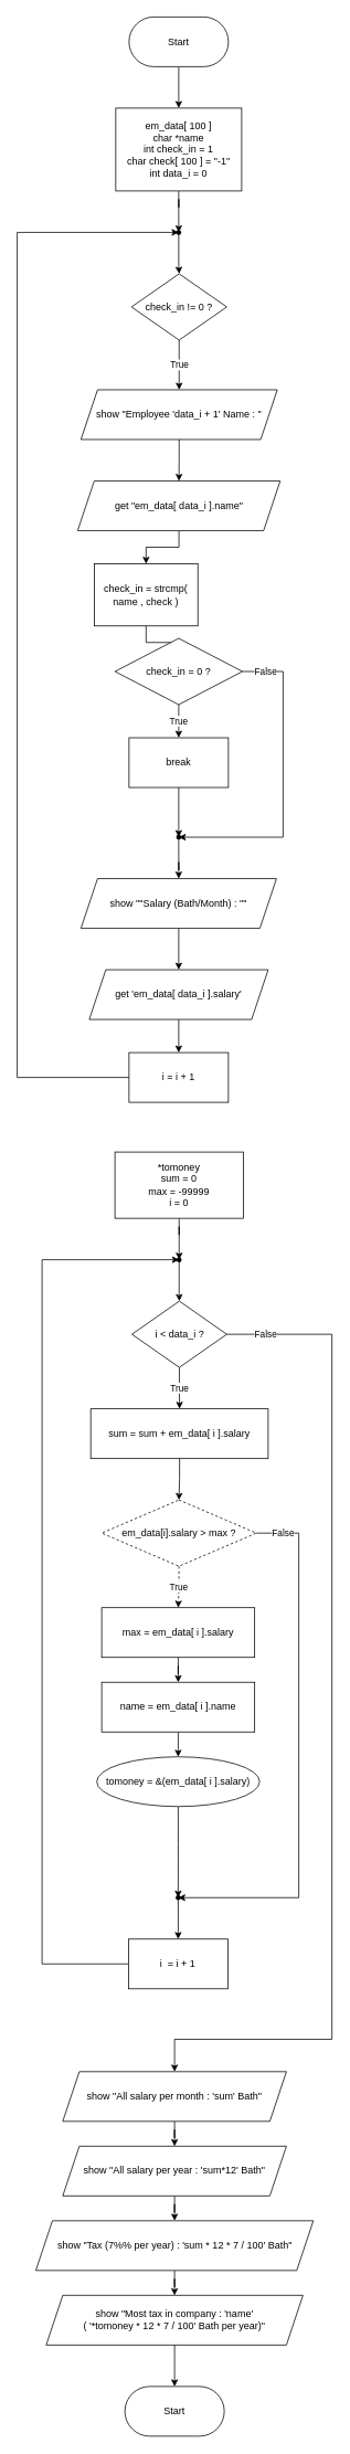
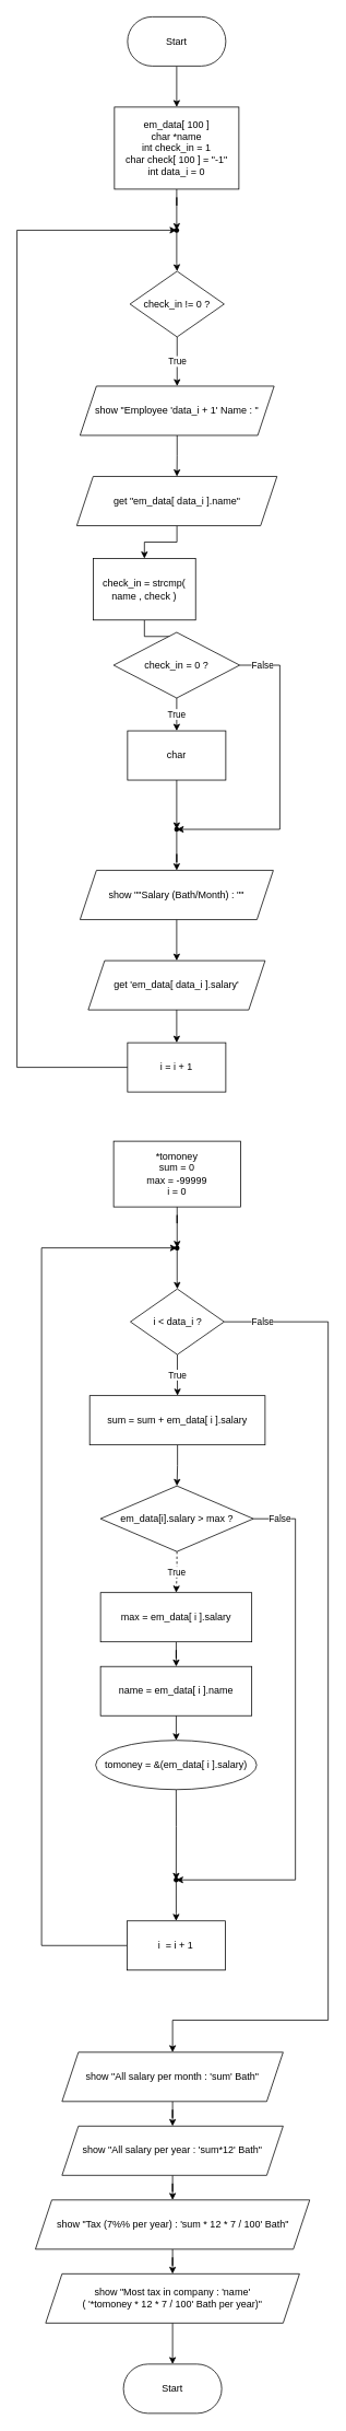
  <mxCell id="0" />
  <mxCell id="1" parent="0" />
  <mxCell id="2" style="edgeStyle=orthogonalEdgeStyle;rounded=0;orthogonalLoop=1;jettySize=auto;html=1;entryX=0.5;entryY=0;entryDx=0;entryDy=0;" parent="1" source="3" target="5" edge="1"><mxGeometry relative="1" as="geometry" /></mxCell>
  <mxCell id="3" value="Start" style="rounded=1;whiteSpace=wrap;html=1;arcSize=50;" parent="1" vertex="1"><mxGeometry x="155" y="20" width="120" height="60" as="geometry" /></mxCell>
  <mxCell id="4" value="" style="edgeStyle=orthogonalEdgeStyle;rounded=0;orthogonalLoop=1;jettySize=auto;html=1;" parent="1" source="5" target="9" edge="1"><mxGeometry relative="1" as="geometry" /></mxCell>
  <mxCell id="5" value="em_data[ 100 ] &lt;br&gt;char *name &lt;br&gt;int check_in = 1 &lt;br&gt;char check[ 100 ] = &quot;-1&quot;&lt;br&gt;int data_i = 0" style="rounded=0;whiteSpace=wrap;html=1;" parent="1" vertex="1"><mxGeometry x="139" y="130" width="152" height="100" as="geometry" /></mxCell>
  <mxCell id="6" value="True" style="edgeStyle=orthogonalEdgeStyle;rounded=0;orthogonalLoop=1;jettySize=auto;html=1;" parent="1" source="7" target="11" edge="1"><mxGeometry relative="1" as="geometry" /></mxCell>
  <mxCell id="7" value="check_in != 0 ?" style="rhombus;whiteSpace=wrap;html=1;" parent="1" vertex="1"><mxGeometry x="158" y="330" width="115" height="80" as="geometry" /></mxCell>
  <mxCell id="8" value="" style="edgeStyle=orthogonalEdgeStyle;rounded=0;orthogonalLoop=1;jettySize=auto;html=1;" parent="1" source="9" target="7" edge="1"><mxGeometry relative="1" as="geometry" /></mxCell>
  <mxCell id="9" value="" style="shape=waypoint;sketch=0;size=6;pointerEvents=1;points=[];fillColor=default;resizable=0;rotatable=0;perimeter=centerPerimeter;snapToPoint=1;rounded=0;" parent="1" vertex="1"><mxGeometry x="195" y="260" width="40" height="40" as="geometry" /></mxCell>
  <mxCell id="10" value="" style="edgeStyle=orthogonalEdgeStyle;rounded=0;orthogonalLoop=1;jettySize=auto;html=1;" parent="1" source="11" target="13" edge="1"><mxGeometry relative="1" as="geometry" /></mxCell>
  <mxCell id="11" value="show&amp;nbsp;&quot;Employee 'data_i + 1' Name : &quot;" style="shape=parallelogram;perimeter=parallelogramPerimeter;whiteSpace=wrap;html=1;fixedSize=1;" parent="1" vertex="1"><mxGeometry x="97" y="470" width="237" height="60" as="geometry" /></mxCell>
  <mxCell id="12" value="" style="edgeStyle=orthogonalEdgeStyle;rounded=0;orthogonalLoop=1;jettySize=auto;html=1;" parent="1" source="13" target="15" edge="1"><mxGeometry relative="1" as="geometry" /></mxCell>
  <mxCell id="13" value="get &quot;em_data[ data_i ].name&quot;" style="shape=parallelogram;perimeter=parallelogramPerimeter;whiteSpace=wrap;html=1;fixedSize=1;" parent="1" vertex="1"><mxGeometry x="93" y="580" width="244.5" height="60" as="geometry" /></mxCell>
  <mxCell id="14" value="" style="edgeStyle=orthogonalEdgeStyle;rounded=0;orthogonalLoop=1;jettySize=auto;html=1;" parent="1" source="15" target="18" edge="1"><mxGeometry relative="1" as="geometry" /></mxCell>
  <mxCell id="15" value="check_in = strcmp( name , check )" style="whiteSpace=wrap;html=1;" parent="1" vertex="1"><mxGeometry x="113.12" y="680" width="125" height="75" as="geometry" /></mxCell>
  <mxCell id="16" value="True" style="edgeStyle=orthogonalEdgeStyle;rounded=0;orthogonalLoop=1;jettySize=auto;html=1;" parent="1" source="18" target="20" edge="1"><mxGeometry relative="1" as="geometry" /></mxCell>
  <mxCell id="17" value="False" style="edgeStyle=orthogonalEdgeStyle;rounded=0;orthogonalLoop=1;jettySize=auto;html=1;" parent="1" source="18" target="22" edge="1"><mxGeometry x="-0.851" relative="1" as="geometry"><mxPoint x="311" y="1010" as="targetPoint" /><Array as="points"><mxPoint x="341" y="810" /><mxPoint x="341" y="1010" /></Array><mxPoint as="offset" /></mxGeometry></mxCell>
  <mxCell id="18" value="check_in = 0 ?" style="rhombus;whiteSpace=wrap;html=1;" parent="1" vertex="1"><mxGeometry x="138" y="770" width="154" height="80" as="geometry" /></mxCell>
  <mxCell id="19" value="" style="edgeStyle=orthogonalEdgeStyle;rounded=0;orthogonalLoop=1;jettySize=auto;html=1;" parent="1" source="20" target="22" edge="1"><mxGeometry relative="1" as="geometry" /></mxCell>
- <mxCell id="20" value="break" style="whiteSpace=wrap;html=1;" parent="1" vertex="1"><mxGeometry x="155" y="890" width="120" height="60" as="geometry" /></mxCell>
+ <mxCell id="20" value="char" style="whiteSpace=wrap;html=1;" parent="1" vertex="1"><mxGeometry x="155" y="890" width="120" height="60" as="geometry" /></mxCell>
  <mxCell id="21" value="" style="edgeStyle=orthogonalEdgeStyle;rounded=0;orthogonalLoop=1;jettySize=auto;html=1;" parent="1" source="22" target="24" edge="1"><mxGeometry relative="1" as="geometry" /></mxCell>
  <mxCell id="22" value="" style="shape=waypoint;sketch=0;size=6;pointerEvents=1;points=[];fillColor=default;resizable=0;rotatable=0;perimeter=centerPerimeter;snapToPoint=1;" parent="1" vertex="1"><mxGeometry x="195" y="990" width="40" height="40" as="geometry" /></mxCell>
  <mxCell id="23" value="" style="edgeStyle=orthogonalEdgeStyle;rounded=0;orthogonalLoop=1;jettySize=auto;html=1;" parent="1" source="24" target="26" edge="1"><mxGeometry relative="1" as="geometry" /></mxCell>
  <mxCell id="24" value="show &quot;&quot;Salary (Bath/Month) : &quot;&quot;" style="shape=parallelogram;perimeter=parallelogramPerimeter;whiteSpace=wrap;html=1;fixedSize=1;sketch=0;" parent="1" vertex="1"><mxGeometry x="97" y="1060" width="236" height="60" as="geometry" /></mxCell>
  <mxCell id="25" value="" style="edgeStyle=orthogonalEdgeStyle;rounded=0;orthogonalLoop=1;jettySize=auto;html=1;" parent="1" source="26" target="28" edge="1"><mxGeometry relative="1" as="geometry" /></mxCell>
  <mxCell id="26" value="get 'em_data[ data_i ].salary'" style="shape=parallelogram;perimeter=parallelogramPerimeter;whiteSpace=wrap;html=1;fixedSize=1;sketch=0;" parent="1" vertex="1"><mxGeometry x="107" y="1170" width="216" height="60" as="geometry" /></mxCell>
  <mxCell id="27" style="edgeStyle=orthogonalEdgeStyle;rounded=0;orthogonalLoop=1;jettySize=auto;html=1;exitX=0;exitY=0.5;exitDx=0;exitDy=0;" parent="1" source="28" target="9" edge="1"><mxGeometry relative="1" as="geometry"><mxPoint x="10" y="280" as="targetPoint" /><Array as="points"><mxPoint x="20" y="1300" /><mxPoint x="20" y="280" /></Array></mxGeometry></mxCell>
  <mxCell id="28" value="i = i + 1" style="whiteSpace=wrap;html=1;sketch=0;" parent="1" vertex="1"><mxGeometry x="155" y="1270" width="120" height="60" as="geometry" /></mxCell>
  <mxCell id="29" value="" style="edgeStyle=orthogonalEdgeStyle;rounded=0;orthogonalLoop=1;jettySize=auto;html=1;" parent="1" source="30" target="32" edge="1"><mxGeometry relative="1" as="geometry" /></mxCell>
  <mxCell id="30" value="*tomoney &lt;br&gt;sum = 0 &lt;br&gt;max = -99999&lt;br&gt;i = 0" style="rounded=0;whiteSpace=wrap;html=1;" parent="1" vertex="1"><mxGeometry x="138" y="1390" width="155" height="80" as="geometry" /></mxCell>
  <mxCell id="31" value="" style="edgeStyle=orthogonalEdgeStyle;rounded=0;orthogonalLoop=1;jettySize=auto;html=1;" parent="1" source="32" target="34" edge="1"><mxGeometry relative="1" as="geometry" /></mxCell>
  <mxCell id="32" value="" style="shape=waypoint;sketch=0;size=6;pointerEvents=1;points=[];fillColor=default;resizable=0;rotatable=0;perimeter=centerPerimeter;snapToPoint=1;rounded=0;" parent="1" vertex="1"><mxGeometry x="195.5" y="1500" width="40" height="40" as="geometry" /></mxCell>
  <mxCell id="33" value="True" style="edgeStyle=orthogonalEdgeStyle;rounded=0;orthogonalLoop=1;jettySize=auto;html=1;" parent="1" source="34" target="37" edge="1"><mxGeometry relative="1" as="geometry" /></mxCell>
  <mxCell id="34" value="i &amp;lt; data_i ?" style="rhombus;whiteSpace=wrap;html=1;sketch=0;rounded=0;" parent="1" vertex="1"><mxGeometry x="158.5" y="1570" width="114.5" height="80" as="geometry" /></mxCell>
  <mxCell id="35" value="" style="edgeStyle=orthogonalEdgeStyle;rounded=0;orthogonalLoop=1;jettySize=auto;html=1;" parent="1" source="37" target="40" edge="1"><mxGeometry relative="1" as="geometry" /></mxCell>
  <mxCell id="36" value="False" style="edgeStyle=orthogonalEdgeStyle;rounded=0;orthogonalLoop=1;jettySize=auto;html=1;entryX=0.5;entryY=0;entryDx=0;entryDy=0;exitX=1;exitY=0.5;exitDx=0;exitDy=0;" parent="1" source="34" target="52" edge="1"><mxGeometry x="-0.922" relative="1" as="geometry"><mxPoint x="210" y="2480" as="targetPoint" /><Array as="points"><mxPoint x="400" y="1610" /><mxPoint x="400" y="2461" /><mxPoint x="210" y="2461" /></Array><mxPoint as="offset" /></mxGeometry></mxCell>
  <mxCell id="37" value="sum = sum + em_data[ i ].salary" style="whiteSpace=wrap;html=1;sketch=0;rounded=0;" parent="1" vertex="1"><mxGeometry x="108.75" y="1700" width="214.25" height="60" as="geometry" /></mxCell>
  <mxCell id="38" value="True" style="edgeStyle=orthogonalEdgeStyle;rounded=0;orthogonalLoop=1;jettySize=auto;html=1;dashed=1;" parent="1" source="40" target="42" edge="1"><mxGeometry relative="1" as="geometry" /></mxCell>
  <mxCell id="39" value="False" style="edgeStyle=orthogonalEdgeStyle;rounded=0;orthogonalLoop=1;jettySize=auto;html=1;entryX=0.404;entryY=0.54;entryDx=0;entryDy=0;entryPerimeter=0;" parent="1" source="40" target="48" edge="1"><mxGeometry x="-0.901" relative="1" as="geometry"><mxPoint x="350" y="2290" as="targetPoint" /><Array as="points"><mxPoint x="360" y="1850" /><mxPoint x="360" y="2290" /></Array><mxPoint as="offset" /></mxGeometry></mxCell>
- <mxCell id="40" value="em_data[i].salary &amp;gt; max ?" style="rhombus;whiteSpace=wrap;html=1;sketch=0;rounded=0;dashed=1;" parent="1" vertex="1"><mxGeometry x="122" y="1810" width="186.63" height="80" as="geometry" /></mxCell>
+ <mxCell id="40" value="em_data[i].salary &amp;gt; max ?" style="rhombus;whiteSpace=wrap;html=1;sketch=0;rounded=0;" parent="1" vertex="1"><mxGeometry x="122" y="1810" width="186.63" height="80" as="geometry" /></mxCell>
  <mxCell id="41" value="" style="edgeStyle=orthogonalEdgeStyle;rounded=0;orthogonalLoop=1;jettySize=auto;html=1;" parent="1" source="42" target="44" edge="1"><mxGeometry relative="1" as="geometry" /></mxCell>
  <mxCell id="42" value="max = em_data[ i ].salary" style="whiteSpace=wrap;html=1;sketch=0;rounded=0;" parent="1" vertex="1"><mxGeometry x="122" y="1940" width="184.69" height="60" as="geometry" /></mxCell>
  <mxCell id="43" value="" style="edgeStyle=orthogonalEdgeStyle;rounded=0;orthogonalLoop=1;jettySize=auto;html=1;" parent="1" source="44" target="46" edge="1"><mxGeometry relative="1" as="geometry" /></mxCell>
  <mxCell id="44" value="name = em_data[ i ].name" style="whiteSpace=wrap;html=1;sketch=0;rounded=0;" parent="1" vertex="1"><mxGeometry x="122" y="2030" width="184.69" height="60" as="geometry" /></mxCell>
  <mxCell id="45" value="" style="edgeStyle=orthogonalEdgeStyle;rounded=0;orthogonalLoop=1;jettySize=auto;html=1;" parent="1" source="46" target="48" edge="1"><mxGeometry relative="1" as="geometry" /></mxCell>
  <mxCell id="46" value="tomoney = &amp;amp;(em_data[ i ].salary)" style="ellipse;whiteSpace=wrap;html=1;sketch=0;" parent="1" vertex="1"><mxGeometry x="116.05" y="2120" width="196.6" height="60" as="geometry" /></mxCell>
  <mxCell id="47" value="" style="edgeStyle=orthogonalEdgeStyle;rounded=0;orthogonalLoop=1;jettySize=auto;html=1;" parent="1" source="48" target="50" edge="1"><mxGeometry relative="1" as="geometry" /></mxCell>
  <mxCell id="48" value="" style="shape=waypoint;sketch=0;size=6;pointerEvents=1;points=[];fillColor=default;resizable=0;rotatable=0;perimeter=centerPerimeter;snapToPoint=1;rounded=0;" parent="1" vertex="1"><mxGeometry x="194.35" y="2270" width="40" height="40" as="geometry" /></mxCell>
  <mxCell id="49" style="edgeStyle=orthogonalEdgeStyle;rounded=0;orthogonalLoop=1;jettySize=auto;html=1;entryX=0.423;entryY=0.529;entryDx=0;entryDy=0;entryPerimeter=0;" parent="1" source="50" target="32" edge="1"><mxGeometry relative="1" as="geometry"><mxPoint x="60" y="1520" as="targetPoint" /><Array as="points"><mxPoint x="50" y="2370" /><mxPoint x="50" y="1520" /></Array></mxGeometry></mxCell>
  <mxCell id="50" value="i&amp;nbsp; = i + 1" style="whiteSpace=wrap;html=1;sketch=0;rounded=0;" parent="1" vertex="1"><mxGeometry x="154.34" y="2340" width="120" height="60" as="geometry" /></mxCell>
  <mxCell id="51" value="" style="edgeStyle=orthogonalEdgeStyle;rounded=0;orthogonalLoop=1;jettySize=auto;html=1;" parent="1" source="52" target="54" edge="1"><mxGeometry relative="1" as="geometry" /></mxCell>
  <mxCell id="52" value="show &quot;All salary per month : 'sum' Bath&quot;" style="shape=parallelogram;perimeter=parallelogramPerimeter;whiteSpace=wrap;html=1;fixedSize=1;" parent="1" vertex="1"><mxGeometry x="75" y="2500" width="270" height="60" as="geometry" /></mxCell>
  <mxCell id="53" value="" style="edgeStyle=orthogonalEdgeStyle;rounded=0;orthogonalLoop=1;jettySize=auto;html=1;" parent="1" source="54" target="56" edge="1"><mxGeometry relative="1" as="geometry" /></mxCell>
  <mxCell id="54" value="show &quot;All salary per year : 'sum*12' Bath&quot;" style="shape=parallelogram;perimeter=parallelogramPerimeter;whiteSpace=wrap;html=1;fixedSize=1;" parent="1" vertex="1"><mxGeometry x="75" y="2590" width="270" height="60" as="geometry" /></mxCell>
  <mxCell id="55" value="" style="edgeStyle=orthogonalEdgeStyle;rounded=0;orthogonalLoop=1;jettySize=auto;html=1;" parent="1" source="56" target="58" edge="1"><mxGeometry relative="1" as="geometry" /></mxCell>
  <mxCell id="56" value="show &quot;Tax (7%% per year) : 'sum * 12 * 7 / 100' Bath&quot;" style="shape=parallelogram;perimeter=parallelogramPerimeter;whiteSpace=wrap;html=1;fixedSize=1;" parent="1" vertex="1"><mxGeometry x="42.5" y="2680" width="335" height="60" as="geometry" /></mxCell>
  <mxCell id="57" value="" style="edgeStyle=orthogonalEdgeStyle;rounded=0;orthogonalLoop=1;jettySize=auto;html=1;" parent="1" source="58" target="59" edge="1"><mxGeometry relative="1" as="geometry" /></mxCell>
  <mxCell id="58" value="show &quot;Most tax in company : 'name' &lt;br&gt;( '*tomoney * 12 * 7 / 100' Bath per year)&quot;" style="shape=parallelogram;perimeter=parallelogramPerimeter;whiteSpace=wrap;html=1;fixedSize=1;" parent="1" vertex="1"><mxGeometry x="55" y="2770" width="310" height="60" as="geometry" /></mxCell>
  <mxCell id="59" value="Start" style="rounded=1;whiteSpace=wrap;html=1;arcSize=50;" parent="1" vertex="1"><mxGeometry x="150" y="2880" width="120" height="60" as="geometry" /></mxCell>
